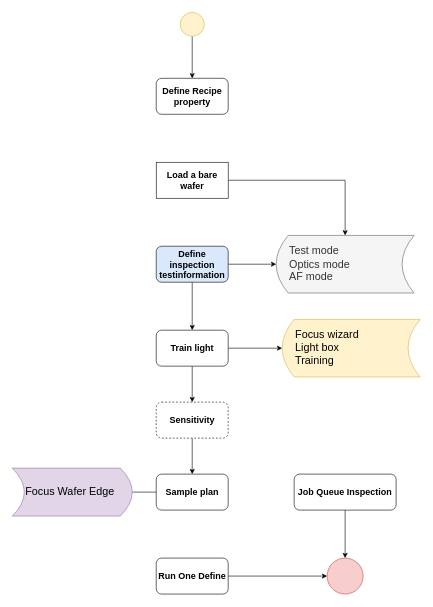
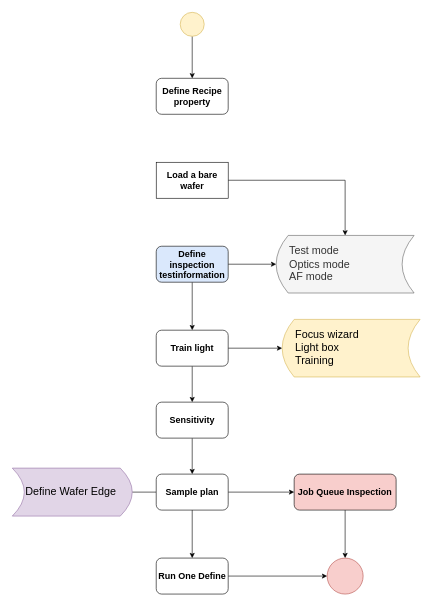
  <mxCell id="0" />
  <mxCell id="1" parent="0" />
  <mxCell id="2" value="" style="edgeStyle=orthogonalEdgeStyle;rounded=0;orthogonalLoop=1;jettySize=auto;html=1;" edge="1" parent="1" source="3" target="4"><mxGeometry relative="1" as="geometry" /></mxCell>
  <mxCell id="3" value="" style="ellipse;whiteSpace=wrap;html=1;aspect=fixed;fillColor=#fff2cc;strokeColor=#d6b656;" vertex="1" parent="1"><mxGeometry x="300" y="20" width="40" height="40" as="geometry" /></mxCell>
  <mxCell id="4" value="Define Recipe&lt;br style=&quot;font-size: 15px;&quot;&gt;property" style="rounded=1;whiteSpace=wrap;html=1;fontStyle=1;fontSize=15;" vertex="1" parent="1"><mxGeometry x="260" y="130" width="120" height="60" as="geometry" /></mxCell>
  <mxCell id="5" value="" style="edgeStyle=orthogonalEdgeStyle;rounded=0;orthogonalLoop=1;jettySize=auto;html=1;" edge="1" parent="1" source="6" target="25"><mxGeometry relative="1" as="geometry" /></mxCell>
  <mxCell id="6" value="Load a bare wafer" style="whiteSpace=wrap;html=1;fontStyle=1;fontSize=15;rounded=0;" vertex="1" parent="1"><mxGeometry x="260" y="270" width="120" height="60" as="geometry" /></mxCell>
  <mxCell id="7" value="" style="edgeStyle=orthogonalEdgeStyle;rounded=0;orthogonalLoop=1;jettySize=auto;html=1;" edge="1" parent="1" source="9" target="12"><mxGeometry relative="1" as="geometry" /></mxCell>
  <mxCell id="8" style="edgeStyle=orthogonalEdgeStyle;rounded=0;orthogonalLoop=1;jettySize=auto;html=1;" edge="1" parent="1" source="9" target="25"><mxGeometry relative="1" as="geometry" /></mxCell>
  <mxCell id="9" value="Define inspection testinformation" style="whiteSpace=wrap;html=1;rounded=1;fontStyle=1;fontSize=15;fillColor=#dae8fc;" vertex="1" parent="1"><mxGeometry x="260" y="410" width="120" height="60" as="geometry" /></mxCell>
  <mxCell id="10" value="" style="edgeStyle=orthogonalEdgeStyle;rounded=0;orthogonalLoop=1;jettySize=auto;html=1;entryX=0.5;entryY=0;entryDx=0;entryDy=0;" edge="1" parent="1" source="12" target="18"><mxGeometry relative="1" as="geometry" /></mxCell>
  <mxCell id="11" style="edgeStyle=orthogonalEdgeStyle;rounded=0;orthogonalLoop=1;jettySize=auto;html=1;entryX=0;entryY=0.5;entryDx=0;entryDy=0;" edge="1" parent="1" source="12" target="24"><mxGeometry relative="1" as="geometry" /></mxCell>
  <mxCell id="12" value="Train light" style="whiteSpace=wrap;html=1;rounded=1;fontStyle=1;fontSize=15;" vertex="1" parent="1"><mxGeometry x="260" y="550" width="120" height="60" as="geometry" /></mxCell>
+ <mxCell id="13" value="" style="edgeStyle=orthogonalEdgeStyle;rounded=0;orthogonalLoop=1;jettySize=auto;html=1;" edge="1" parent="1" source="16" target="20"><mxGeometry relative="1" as="geometry" /></mxCell>
+ <mxCell id="14" value="" style="edgeStyle=orthogonalEdgeStyle;rounded=0;orthogonalLoop=1;jettySize=auto;html=1;" edge="1" parent="1" source="16" target="22"><mxGeometry relative="1" as="geometry" /></mxCell>
  <mxCell id="15" value="" style="edgeStyle=orthogonalEdgeStyle;rounded=0;orthogonalLoop=1;jettySize=auto;html=1;endArrow=none;" edge="1" parent="1" source="16" target="26"><mxGeometry relative="1" as="geometry" /></mxCell>
  <mxCell id="16" value="Sample plan" style="whiteSpace=wrap;html=1;rounded=1;fontStyle=1;fontSize=15;" vertex="1" parent="1"><mxGeometry x="260" y="790" width="120" height="60" as="geometry" /></mxCell>
  <mxCell id="17" value="" style="edgeStyle=orthogonalEdgeStyle;rounded=0;orthogonalLoop=1;jettySize=auto;html=1;" edge="1" parent="1" source="18" target="16"><mxGeometry relative="1" as="geometry" /></mxCell>
- <mxCell id="18" value="Sensitivity" style="whiteSpace=wrap;html=1;rounded=1;fontStyle=1;fontSize=15;dashed=1;" vertex="1" parent="1"><mxGeometry x="260" y="670" width="120" height="60" as="geometry" /></mxCell>
+ <mxCell id="18" value="Sensitivity" style="whiteSpace=wrap;html=1;rounded=1;fontStyle=1;fontSize=15;" vertex="1" parent="1"><mxGeometry x="260" y="670" width="120" height="60" as="geometry" /></mxCell>
  <mxCell id="19" style="edgeStyle=orthogonalEdgeStyle;rounded=0;orthogonalLoop=1;jettySize=auto;html=1;entryX=0;entryY=0.5;entryDx=0;entryDy=0;" edge="1" parent="1" source="20" target="23"><mxGeometry relative="1" as="geometry" /></mxCell>
  <mxCell id="20" value="Run One Define" style="whiteSpace=wrap;html=1;rounded=1;fontStyle=1;fontSize=15;" vertex="1" parent="1"><mxGeometry x="260" y="930" width="120" height="60" as="geometry" /></mxCell>
  <mxCell id="21" value="" style="edgeStyle=orthogonalEdgeStyle;rounded=0;orthogonalLoop=1;jettySize=auto;html=1;" edge="1" parent="1" source="22" target="23"><mxGeometry relative="1" as="geometry" /></mxCell>
- <mxCell id="22" value="Job Queue Inspection" style="whiteSpace=wrap;html=1;rounded=1;fontStyle=1;fontSize=15;" vertex="1" parent="1"><mxGeometry x="490" y="790" width="170" height="60" as="geometry" /></mxCell>
+ <mxCell id="22" value="Job Queue Inspection" style="whiteSpace=wrap;html=1;rounded=1;fontStyle=1;fontSize=15;fillColor=#f8cecc;" vertex="1" parent="1"><mxGeometry x="490" y="790" width="170" height="60" as="geometry" /></mxCell>
  <mxCell id="23" value="" style="ellipse;whiteSpace=wrap;html=1;fillColor=#f8cecc;strokeColor=#b85450;" vertex="1" parent="1"><mxGeometry x="545" y="930" width="60" height="60" as="geometry" /></mxCell>
  <mxCell id="24" value="Focus wizard&lt;br style=&quot;font-size: 18px;&quot;&gt;Light box&lt;br style=&quot;font-size: 18px;&quot;&gt;Training" style="shape=dataStorage;whiteSpace=wrap;html=1;fixedSize=1;align=left;fontSize=18;spacingLeft=20;fillColor=#fff2cc;strokeColor=#d6b656;" vertex="1" parent="1"><mxGeometry x="470" y="532" width="230" height="96" as="geometry" /></mxCell>
  <mxCell id="25" value="Test mode&lt;br&gt;Optics mode&lt;br&gt;AF mode" style="shape=dataStorage;whiteSpace=wrap;html=1;fixedSize=1;align=left;fontSize=18;spacingLeft=20;fillColor=#f5f5f5;strokeColor=#666666;fontColor=#333333;" vertex="1" parent="1"><mxGeometry x="460" y="392" width="230" height="96" as="geometry" /></mxCell>
- <mxCell id="26" value="Focus Wafer Edge" style="shape=dataStorage;whiteSpace=wrap;html=1;fixedSize=1;direction=west;fontSize=18;align=left;fillColor=#e1d5e7;strokeColor=#9673a6;spacingLeft=20;" vertex="1" parent="1"><mxGeometry x="20" y="780" width="200" height="80" as="geometry" /></mxCell>
+ <mxCell id="26" value="Define Wafer Edge" style="shape=dataStorage;whiteSpace=wrap;html=1;fixedSize=1;direction=west;fontSize=18;align=left;fillColor=#e1d5e7;strokeColor=#9673a6;spacingLeft=20;" vertex="1" parent="1"><mxGeometry x="20" y="780" width="200" height="80" as="geometry" /></mxCell>
